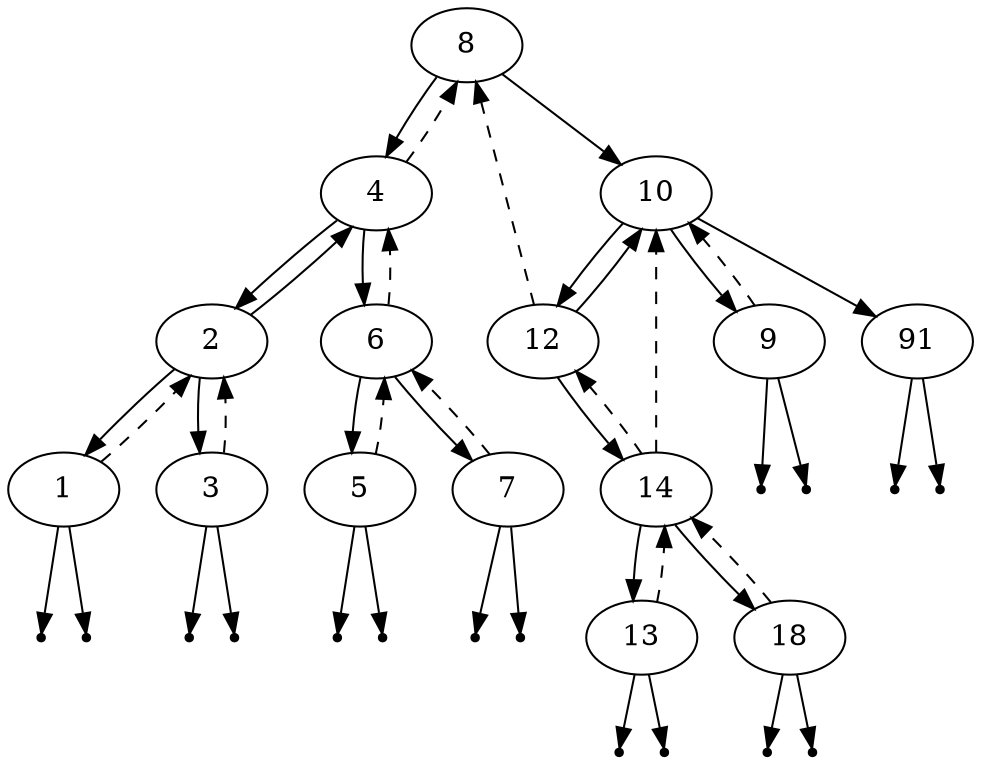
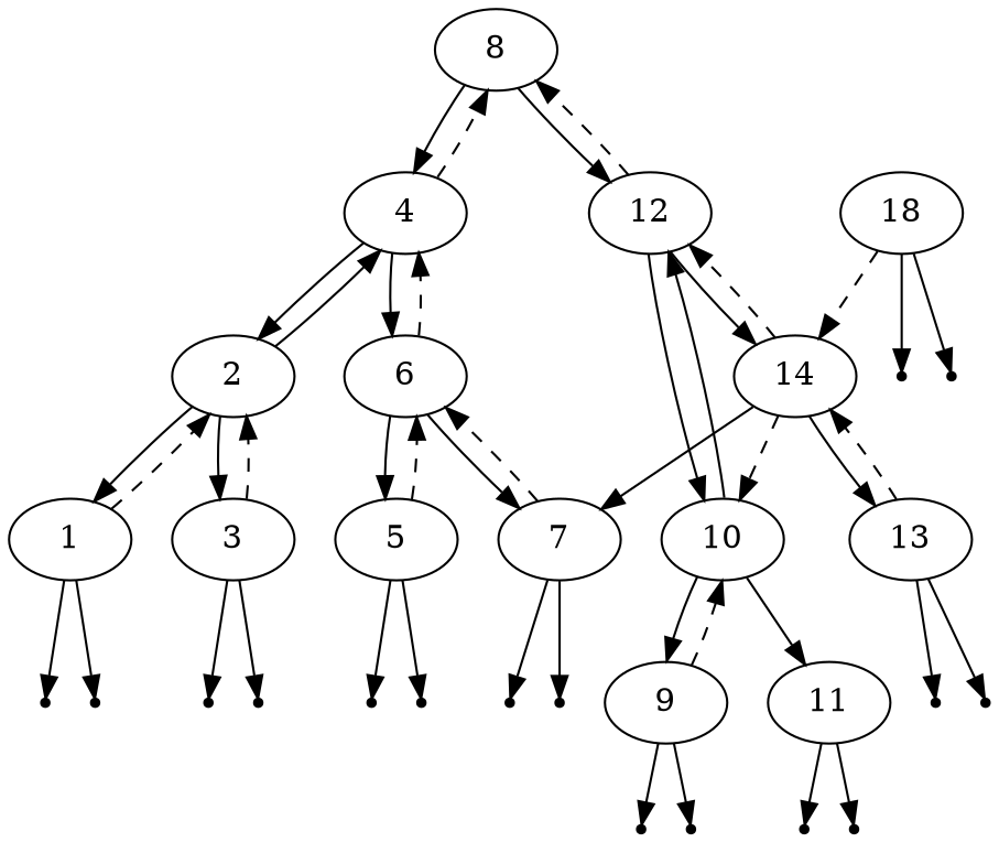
  digraph {
    node [shape=point]
    8 [shape=""]
    4 [shape=""]
    12 [shape=""]
    2 [shape=""]
    6 [shape=""]
    10 [shape=""]
    14 [shape=""]
    1 [shape=""]
    3 [shape=""]
    5 [shape=""]
    7 [shape=""]
    9 [shape=""]
-   11 [label=91 shape=""]
+   11 [shape=""]
    13 [shape=""]
    18 [shape=""]
    null6
    null7
    null4
    null5
    null2
    null3
    null0
    null1
    null14
    null15
    null12
    null13
    null10
    null11
    null8
    null9
    8 -> 4
-   8 -> 10
+   8 -> 12
    4 -> 8 [style=dashed]
    4 -> 2
    4 -> 6
    12 -> 8 [style=dashed]
    12 -> 10
    12 -> 14
    2 -> 4 [style=solid]
    2 -> 1
    2 -> 3
    6 -> 4 [style=dashed]
    6 -> 5
    6 -> 7
    10 -> 12 [style=solid]
    10 -> 9
    10 -> 11
    14 -> 12 [style=dashed]
    14 -> 10 [style=dashed]
    14 -> 13
-   14 -> 18
+   14 -> 7
    1 -> 2 [style=dashed]
    1 -> null14
    1 -> null15
    3 -> 2 [style=dashed]
    3 -> null12
    3 -> null13
    5 -> 6 [style=dashed]
    5 -> null10
    5 -> null11
    7 -> 6 [style=dashed]
    7 -> null8
    7 -> null9
    9 -> 10 [style=dashed]
    9 -> null6
    9 -> null7
    11 -> null4
    11 -> null5
    13 -> 14 [style=dashed]
    13 -> null2
    13 -> null3
    18 -> 14 [style=dashed]
    18 -> null0
    18 -> null1
  }
